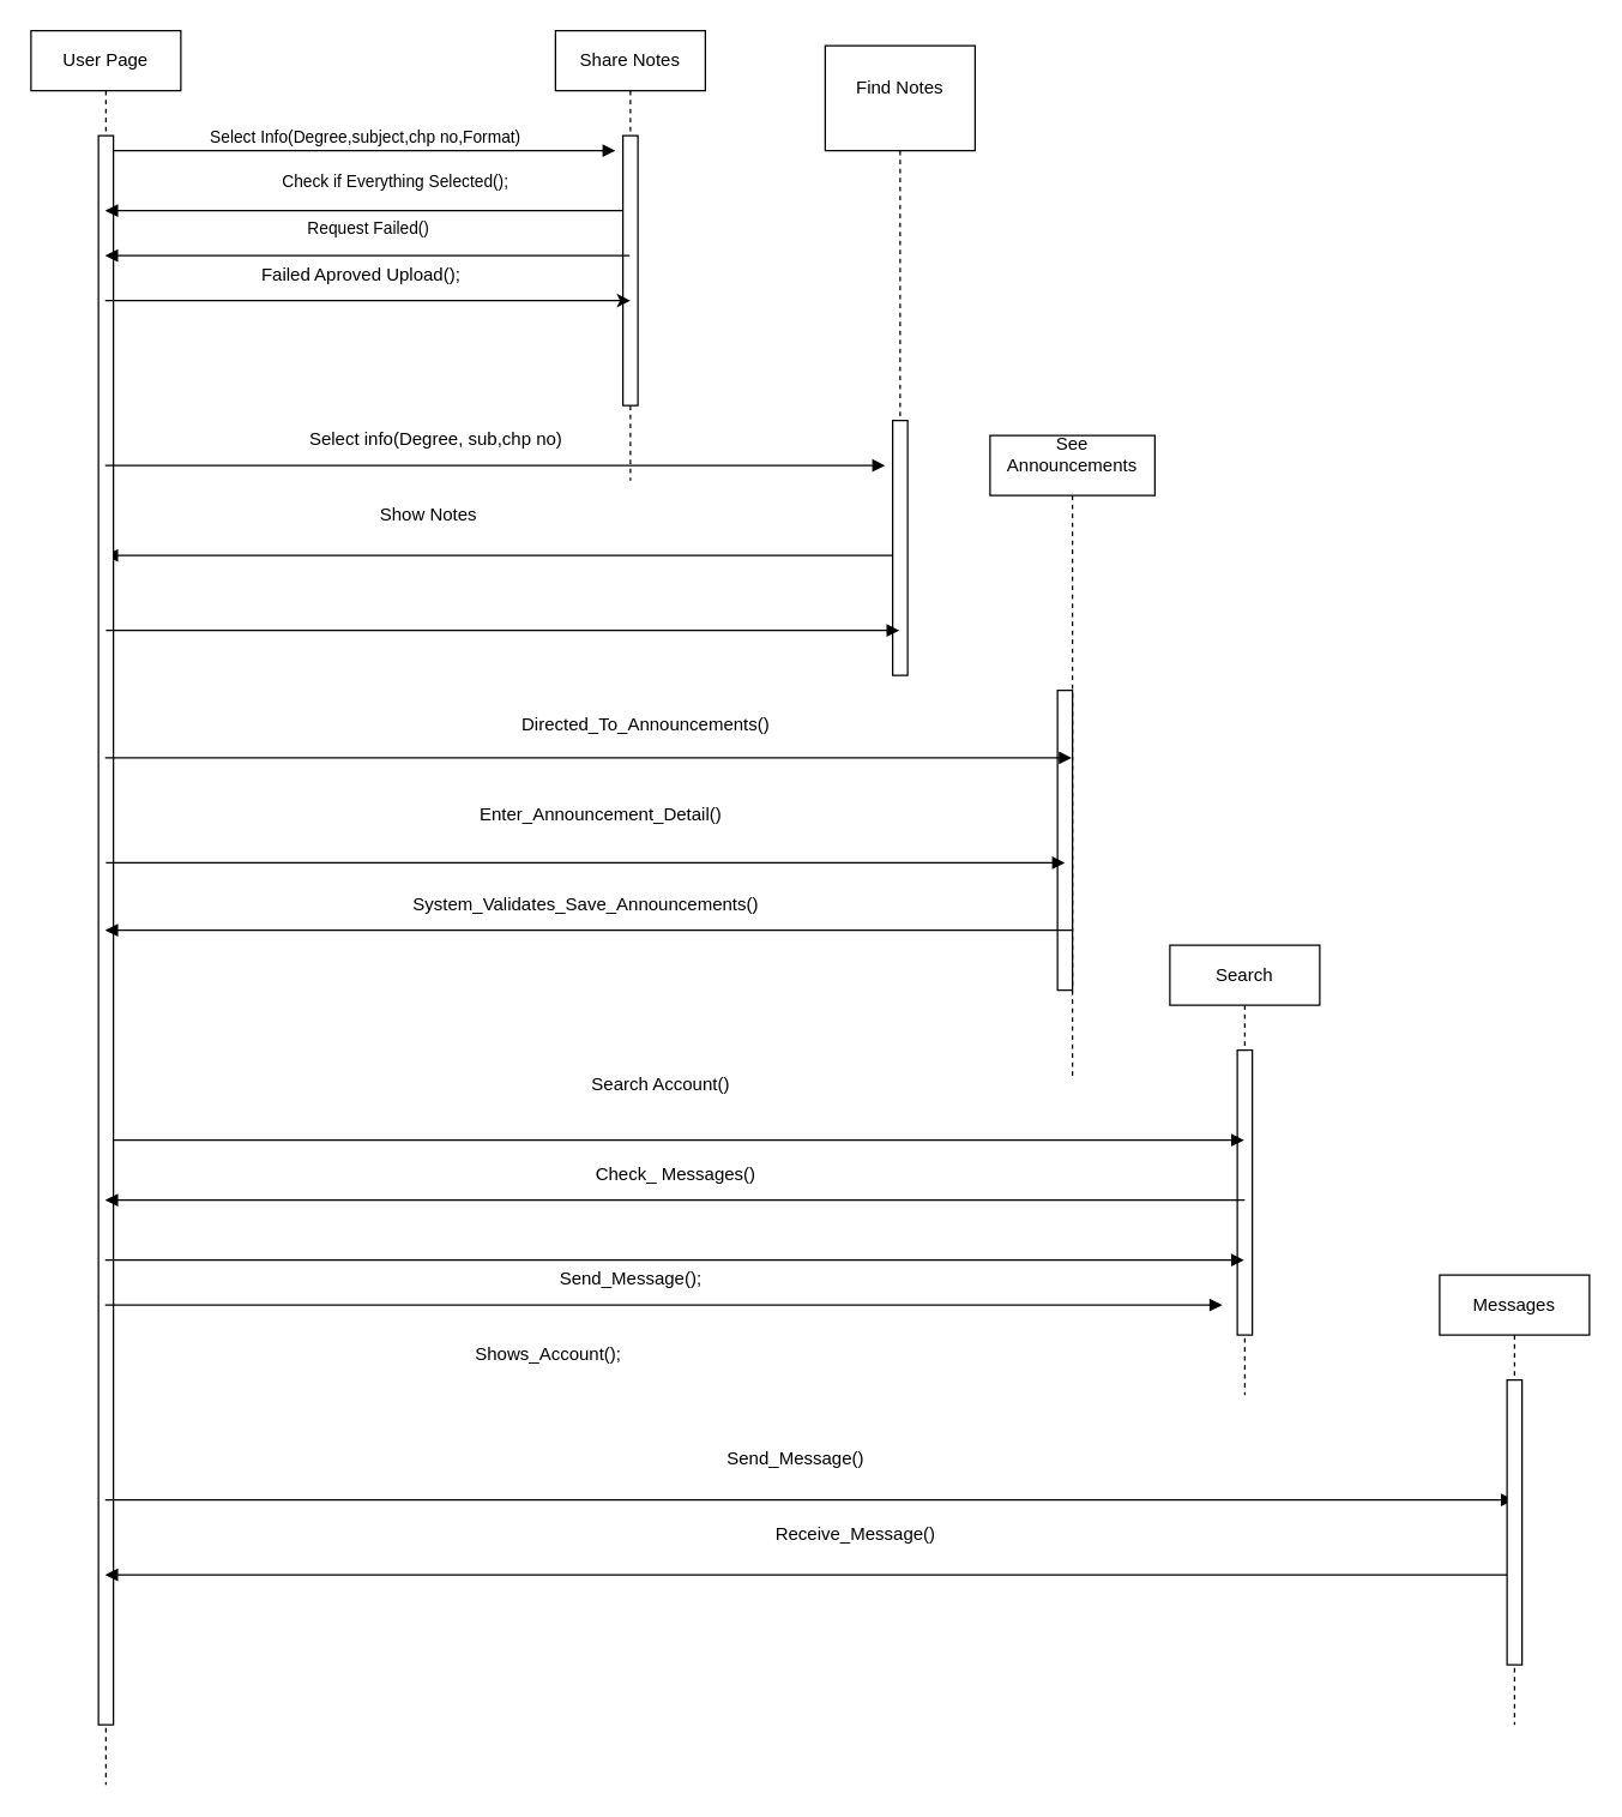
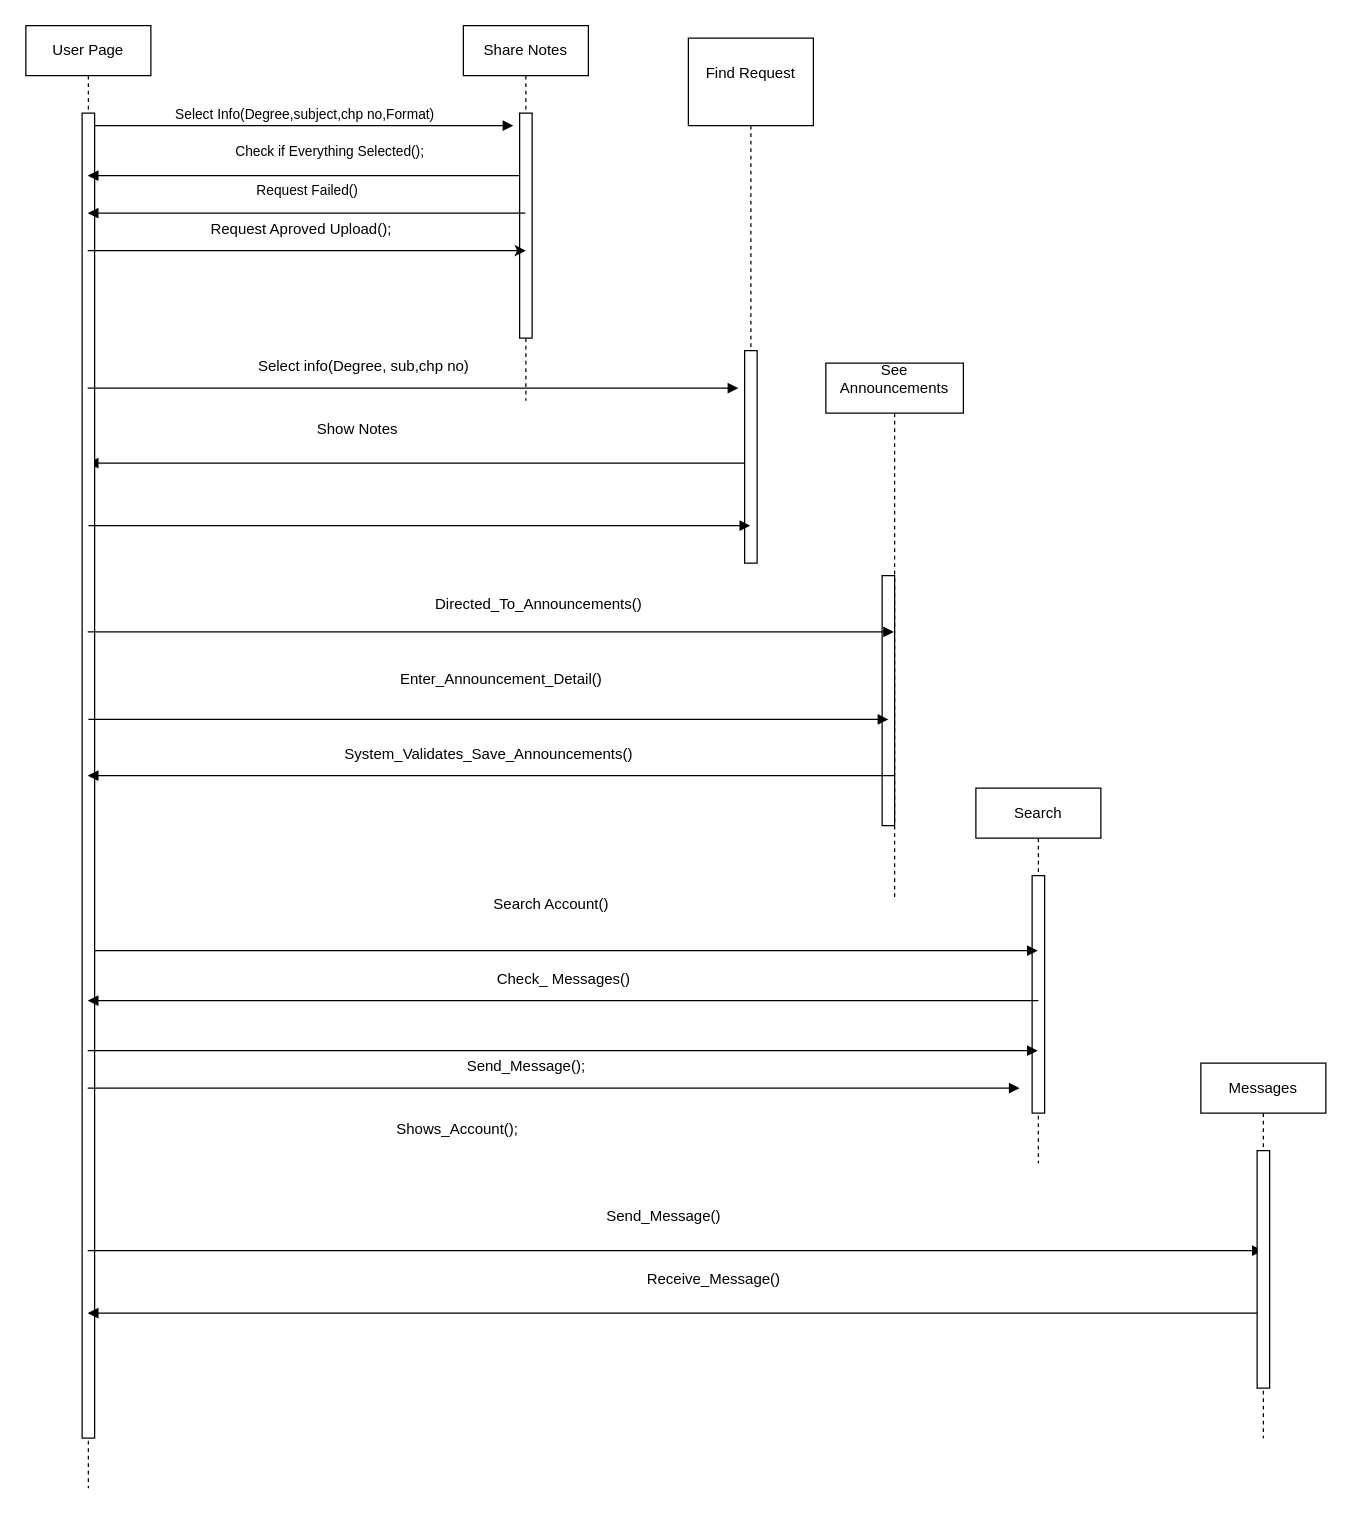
  <mxCell id="0" />
  <mxCell id="1" parent="0" />
  <mxCell id="2" value="" style="html=1;verticalAlign=bottom;endArrow=block;edgeStyle=elbowEdgeStyle;elbow=vertical;curved=0;rounded=0;" edge="1" parent="1" source="12" target="3"><mxGeometry relative="1" as="geometry"><mxPoint x="520" y="350" as="sourcePoint" /><Array as="points"><mxPoint x="310" y="370" /></Array><mxPoint x="150" y="434" as="targetPoint" /></mxGeometry></mxCell>
  <mxCell id="3" value="User Page" style="shape=umlLifeline;perimeter=lifelinePerimeter;whiteSpace=wrap;html=1;container=0;dropTarget=0;collapsible=0;recursiveResize=0;outlineConnect=0;portConstraint=eastwest;newEdgeStyle={&quot;edgeStyle&quot;:&quot;elbowEdgeStyle&quot;,&quot;elbow&quot;:&quot;vertical&quot;,&quot;curved&quot;:0,&quot;rounded&quot;:0};" parent="1" vertex="1"><mxGeometry x="20" y="20" width="100" height="1170" as="geometry" /></mxCell>
  <mxCell id="4" value="" style="html=1;points=[];perimeter=orthogonalPerimeter;outlineConnect=0;targetShapes=umlLifeline;portConstraint=eastwest;newEdgeStyle={&quot;edgeStyle&quot;:&quot;elbowEdgeStyle&quot;,&quot;elbow&quot;:&quot;vertical&quot;,&quot;curved&quot;:0,&quot;rounded&quot;:0};" parent="3" vertex="1"><mxGeometry x="45" y="70" width="10" height="1060" as="geometry" /></mxCell>
  <mxCell id="5" value="Share Notes" style="shape=umlLifeline;perimeter=lifelinePerimeter;whiteSpace=wrap;html=1;container=0;dropTarget=0;collapsible=0;recursiveResize=0;outlineConnect=0;portConstraint=eastwest;newEdgeStyle={&quot;edgeStyle&quot;:&quot;elbowEdgeStyle&quot;,&quot;elbow&quot;:&quot;vertical&quot;,&quot;curved&quot;:0,&quot;rounded&quot;:0};size=40;" parent="1" vertex="1"><mxGeometry x="370" y="20" width="100" height="300" as="geometry" /></mxCell>
  <mxCell id="6" value="" style="html=1;points=[];perimeter=orthogonalPerimeter;outlineConnect=0;targetShapes=umlLifeline;portConstraint=eastwest;newEdgeStyle={&quot;edgeStyle&quot;:&quot;elbowEdgeStyle&quot;,&quot;elbow&quot;:&quot;vertical&quot;,&quot;curved&quot;:0,&quot;rounded&quot;:0};" parent="5" vertex="1"><mxGeometry x="45" y="70" width="10" height="180" as="geometry" /></mxCell>
  <mxCell id="7" value="Select Info(Degree,subject,chp no,Format)" style="html=1;verticalAlign=bottom;endArrow=block;edgeStyle=elbowEdgeStyle;elbow=vertical;curved=0;rounded=0;" parent="1" source="4" edge="1"><mxGeometry relative="1" as="geometry"><mxPoint x="465" y="110" as="sourcePoint" /><Array as="points" /><mxPoint x="410" y="100" as="targetPoint" /></mxGeometry></mxCell>
  <mxCell id="8" value="Check if Everything Selected();" style="html=1;verticalAlign=bottom;endArrow=block;edgeStyle=elbowEdgeStyle;elbow=vertical;curved=0;rounded=0;" parent="1" source="6" target="3" edge="1"><mxGeometry x="-0.118" y="-10" relative="1" as="geometry"><mxPoint x="445" y="140" as="sourcePoint" /><Array as="points"><mxPoint x="400" y="140" /></Array><mxPoint x="410" y="140" as="targetPoint" /><mxPoint as="offset" /></mxGeometry></mxCell>
  <mxCell id="9" value="Request Failed()" style="html=1;verticalAlign=bottom;endArrow=block;curved=0;rounded=0;" edge="1" parent="1" source="5" target="3"><mxGeometry y="-9" width="80" relative="1" as="geometry"><mxPoint x="430" y="169.5" as="sourcePoint" /><mxPoint x="350" y="169.5" as="targetPoint" /><mxPoint as="offset" /></mxGeometry></mxCell>
  <mxCell id="10" value="" style="edgeStyle=none;orthogonalLoop=1;jettySize=auto;html=1;rounded=0;" edge="1" parent="1" source="3" target="5"><mxGeometry width="100" relative="1" as="geometry"><mxPoint x="380" y="239" as="sourcePoint" /><mxPoint x="480" y="239" as="targetPoint" /><Array as="points"><mxPoint x="420" y="200" /></Array></mxGeometry></mxCell>
- <mxCell id="11" value="Failed Aproved Upload();" style="text;html=1;align=center;verticalAlign=middle;resizable=0;points=[];autosize=1;strokeColor=none;fillColor=none;" vertex="1" parent="1"><mxGeometry x="160" y="168" width="160" height="30" as="geometry" /></mxCell>
- <mxCell id="12" value="&lt;div&gt;Find Notes&lt;/div&gt;&lt;div&gt;&lt;br&gt;&lt;/div&gt;" style="shape=umlLifeline;perimeter=lifelinePerimeter;whiteSpace=wrap;html=1;container=0;dropTarget=0;collapsible=0;recursiveResize=0;outlineConnect=0;portConstraint=eastwest;newEdgeStyle={&quot;edgeStyle&quot;:&quot;elbowEdgeStyle&quot;,&quot;elbow&quot;:&quot;vertical&quot;,&quot;curved&quot;:0,&quot;rounded&quot;:0};size=70;" vertex="1" parent="1"><mxGeometry x="550" y="30" width="100" height="400" as="geometry" /></mxCell>
+ <mxCell id="11" value="Request Aproved Upload();" style="text;html=1;align=center;verticalAlign=middle;resizable=0;points=[];autosize=1;strokeColor=none;fillColor=none;" vertex="1" parent="1"><mxGeometry x="160" y="168" width="160" height="30" as="geometry" /></mxCell>
+ <mxCell id="12" value="&lt;div&gt;Find Request&lt;/div&gt;&lt;div&gt;&lt;br&gt;&lt;/div&gt;" style="shape=umlLifeline;perimeter=lifelinePerimeter;whiteSpace=wrap;html=1;container=0;dropTarget=0;collapsible=0;recursiveResize=0;outlineConnect=0;portConstraint=eastwest;newEdgeStyle={&quot;edgeStyle&quot;:&quot;elbowEdgeStyle&quot;,&quot;elbow&quot;:&quot;vertical&quot;,&quot;curved&quot;:0,&quot;rounded&quot;:0};size=70;" vertex="1" parent="1"><mxGeometry x="550" y="30" width="100" height="400" as="geometry" /></mxCell>
  <mxCell id="13" value="" style="html=1;points=[];perimeter=orthogonalPerimeter;outlineConnect=0;targetShapes=umlLifeline;portConstraint=eastwest;newEdgeStyle={&quot;edgeStyle&quot;:&quot;elbowEdgeStyle&quot;,&quot;elbow&quot;:&quot;vertical&quot;,&quot;curved&quot;:0,&quot;rounded&quot;:0};" vertex="1" parent="12"><mxGeometry x="45" y="250" width="10" height="170" as="geometry" /></mxCell>
  <mxCell id="14" value="&lt;div&gt;See Announcements&lt;/div&gt;&lt;div&gt;&lt;br&gt;&lt;/div&gt;" style="shape=umlLifeline;perimeter=lifelinePerimeter;whiteSpace=wrap;html=1;container=0;dropTarget=0;collapsible=0;recursiveResize=0;outlineConnect=0;portConstraint=eastwest;newEdgeStyle={&quot;edgeStyle&quot;:&quot;elbowEdgeStyle&quot;,&quot;elbow&quot;:&quot;vertical&quot;,&quot;curved&quot;:0,&quot;rounded&quot;:0};" vertex="1" parent="1"><mxGeometry x="660" y="290" width="110" height="430" as="geometry" /></mxCell>
  <mxCell id="15" value="" style="html=1;points=[];perimeter=orthogonalPerimeter;outlineConnect=0;targetShapes=umlLifeline;portConstraint=eastwest;newEdgeStyle={&quot;edgeStyle&quot;:&quot;elbowEdgeStyle&quot;,&quot;elbow&quot;:&quot;vertical&quot;,&quot;curved&quot;:0,&quot;rounded&quot;:0};" vertex="1" parent="14"><mxGeometry x="45" y="170" width="10" height="200" as="geometry" /></mxCell>
  <mxCell id="16" value="Search" style="shape=umlLifeline;perimeter=lifelinePerimeter;whiteSpace=wrap;html=1;container=0;dropTarget=0;collapsible=0;recursiveResize=0;outlineConnect=0;portConstraint=eastwest;newEdgeStyle={&quot;edgeStyle&quot;:&quot;elbowEdgeStyle&quot;,&quot;elbow&quot;:&quot;vertical&quot;,&quot;curved&quot;:0,&quot;rounded&quot;:0};" vertex="1" parent="1"><mxGeometry x="780" y="630" width="100" height="300" as="geometry" /></mxCell>
  <mxCell id="17" value="" style="html=1;points=[];perimeter=orthogonalPerimeter;outlineConnect=0;targetShapes=umlLifeline;portConstraint=eastwest;newEdgeStyle={&quot;edgeStyle&quot;:&quot;elbowEdgeStyle&quot;,&quot;elbow&quot;:&quot;vertical&quot;,&quot;curved&quot;:0,&quot;rounded&quot;:0};" vertex="1" parent="16"><mxGeometry x="45" y="70" width="10" height="190" as="geometry" /></mxCell>
  <mxCell id="18" value="" style="html=1;verticalAlign=bottom;endArrow=block;edgeStyle=elbowEdgeStyle;elbow=vertical;curved=0;rounded=0;" edge="1" parent="1" source="3"><mxGeometry relative="1" as="geometry"><mxPoint x="470" y="310" as="sourcePoint" /><Array as="points" /><mxPoint x="590" y="310" as="targetPoint" /></mxGeometry></mxCell>
  <mxCell id="19" value="" style="html=1;verticalAlign=bottom;endArrow=block;edgeStyle=elbowEdgeStyle;elbow=horizontal;curved=0;rounded=0;" edge="1" parent="1"><mxGeometry relative="1" as="geometry"><mxPoint x="70" y="575" as="sourcePoint" /><Array as="points" /><mxPoint x="710" y="575" as="targetPoint" /></mxGeometry></mxCell>
  <mxCell id="20" value="" style="html=1;verticalAlign=bottom;endArrow=block;edgeStyle=elbowEdgeStyle;elbow=vertical;curved=0;rounded=0;" edge="1" parent="1" source="3" target="38"><mxGeometry relative="1" as="geometry"><mxPoint x="570" y="1000" as="sourcePoint" /><Array as="points" /><mxPoint x="690" y="1000" as="targetPoint" /></mxGeometry></mxCell>
  <mxCell id="21" value="" style="html=1;verticalAlign=bottom;endArrow=block;edgeStyle=elbowEdgeStyle;elbow=vertical;curved=0;rounded=0;" edge="1" parent="1" source="3" target="14"><mxGeometry relative="1" as="geometry"><mxPoint x="400" y="530" as="sourcePoint" /><Array as="points" /><mxPoint x="520" y="530" as="targetPoint" /></mxGeometry></mxCell>
  <mxCell id="22" value="" style="html=1;verticalAlign=bottom;endArrow=block;edgeStyle=elbowEdgeStyle;elbow=vertical;curved=0;rounded=0;" edge="1" parent="1" target="12"><mxGeometry relative="1" as="geometry"><mxPoint x="70" y="420" as="sourcePoint" /><Array as="points" /><mxPoint x="529.5" y="420" as="targetPoint" /></mxGeometry></mxCell>
  <mxCell id="23" value="Select info(Degree, sub,chp no)" style="text;html=1;align=center;verticalAlign=middle;resizable=0;points=[];autosize=1;strokeColor=none;fillColor=none;" vertex="1" parent="1"><mxGeometry x="195" y="278" width="190" height="30" as="geometry" /></mxCell>
  <mxCell id="24" value="" style="html=1;verticalAlign=bottom;endArrow=block;edgeStyle=elbowEdgeStyle;elbow=vertical;curved=0;rounded=0;" edge="1" parent="1" source="14" target="3"><mxGeometry relative="1" as="geometry"><mxPoint x="550" y="610" as="sourcePoint" /><Array as="points"><mxPoint x="480" y="620" /></Array><mxPoint x="430" y="610" as="targetPoint" /></mxGeometry></mxCell>
  <mxCell id="25" value="" style="html=1;verticalAlign=bottom;endArrow=block;edgeStyle=elbowEdgeStyle;elbow=vertical;curved=0;rounded=0;" edge="1" parent="1" source="38" target="3"><mxGeometry relative="1" as="geometry"><mxPoint x="650" y="1080" as="sourcePoint" /><Array as="points"><mxPoint x="590" y="1050" /></Array><mxPoint x="320" y="1050" as="targetPoint" /></mxGeometry></mxCell>
  <mxCell id="26" value="" style="html=1;verticalAlign=bottom;endArrow=block;edgeStyle=elbowEdgeStyle;elbow=vertical;curved=0;rounded=0;" edge="1" parent="1" target="3"><mxGeometry relative="1" as="geometry"><mxPoint x="830" y="800" as="sourcePoint" /><Array as="points" /><mxPoint x="710" y="800" as="targetPoint" /></mxGeometry></mxCell>
  <mxCell id="27" value="Show Notes" style="text;html=1;align=center;verticalAlign=middle;resizable=0;points=[];autosize=1;strokeColor=none;fillColor=none;" vertex="1" parent="1"><mxGeometry x="240" y="328" width="90" height="30" as="geometry" /></mxCell>
  <mxCell id="28" value="Directed_To_Announcements()" style="text;html=1;align=center;verticalAlign=middle;resizable=0;points=[];autosize=1;strokeColor=none;fillColor=none;" vertex="1" parent="1"><mxGeometry x="335" y="468" width="190" height="30" as="geometry" /></mxCell>
  <mxCell id="29" value="Enter_Announcement_Detail()" style="text;html=1;align=center;verticalAlign=middle;resizable=0;points=[];autosize=1;strokeColor=none;fillColor=none;" vertex="1" parent="1"><mxGeometry x="310" y="528" width="180" height="30" as="geometry" /></mxCell>
  <mxCell id="30" value="" style="html=1;verticalAlign=bottom;endArrow=block;edgeStyle=elbowEdgeStyle;elbow=vertical;curved=0;rounded=0;" edge="1" parent="1" source="3"><mxGeometry relative="1" as="geometry"><mxPoint x="695" y="870" as="sourcePoint" /><Array as="points" /><mxPoint x="815" y="870" as="targetPoint" /></mxGeometry></mxCell>
  <mxCell id="31" value="" style="html=1;verticalAlign=bottom;endArrow=block;edgeStyle=elbowEdgeStyle;elbow=vertical;curved=0;rounded=0;" edge="1" parent="1" target="16"><mxGeometry relative="1" as="geometry"><mxPoint x="75" y="760" as="sourcePoint" /><Array as="points" /><mxPoint x="195" y="760" as="targetPoint" /></mxGeometry></mxCell>
  <mxCell id="32" value="" style="html=1;verticalAlign=bottom;endArrow=block;edgeStyle=elbowEdgeStyle;elbow=vertical;curved=0;rounded=0;" edge="1" parent="1" source="3" target="16"><mxGeometry relative="1" as="geometry"><mxPoint x="130" y="840" as="sourcePoint" /><Array as="points"><mxPoint x="340" y="840" /></Array><mxPoint x="535" y="840" as="targetPoint" /></mxGeometry></mxCell>
  <mxCell id="33" value="System_Validates_Save_Announcements()" style="text;html=1;align=center;verticalAlign=middle;resizable=0;points=[];autosize=1;strokeColor=none;fillColor=none;" vertex="1" parent="1"><mxGeometry x="265" y="588" width="250" height="30" as="geometry" /></mxCell>
  <mxCell id="34" value="Search Account()" style="text;html=1;align=center;verticalAlign=middle;resizable=0;points=[];autosize=1;strokeColor=none;fillColor=none;" vertex="1" parent="1"><mxGeometry x="385" y="708" width="110" height="30" as="geometry" /></mxCell>
  <mxCell id="35" value="Check_ Messages()" style="text;html=1;align=center;verticalAlign=middle;resizable=0;points=[];autosize=1;strokeColor=none;fillColor=none;" vertex="1" parent="1"><mxGeometry x="380" y="768" width="140" height="30" as="geometry" /></mxCell>
  <mxCell id="36" value="Shows_Account();" style="text;html=1;align=center;verticalAlign=middle;resizable=0;points=[];autosize=1;strokeColor=none;fillColor=none;" vertex="1" parent="1"><mxGeometry x="305" y="888" width="120" height="30" as="geometry" /></mxCell>
  <mxCell id="37" value="Send_Message();" style="text;html=1;align=center;verticalAlign=middle;resizable=0;points=[];autosize=1;strokeColor=none;fillColor=none;" vertex="1" parent="1"><mxGeometry x="360" y="838" width="120" height="30" as="geometry" /></mxCell>
  <mxCell id="38" value="Messages" style="shape=umlLifeline;perimeter=lifelinePerimeter;whiteSpace=wrap;html=1;container=0;dropTarget=0;collapsible=0;recursiveResize=0;outlineConnect=0;portConstraint=eastwest;newEdgeStyle={&quot;edgeStyle&quot;:&quot;elbowEdgeStyle&quot;,&quot;elbow&quot;:&quot;vertical&quot;,&quot;curved&quot;:0,&quot;rounded&quot;:0};" vertex="1" parent="1"><mxGeometry x="960" y="850" width="100" height="300" as="geometry" /></mxCell>
  <mxCell id="39" value="" style="html=1;points=[];perimeter=orthogonalPerimeter;outlineConnect=0;targetShapes=umlLifeline;portConstraint=eastwest;newEdgeStyle={&quot;edgeStyle&quot;:&quot;elbowEdgeStyle&quot;,&quot;elbow&quot;:&quot;vertical&quot;,&quot;curved&quot;:0,&quot;rounded&quot;:0};" vertex="1" parent="38"><mxGeometry x="45" y="70" width="10" height="190" as="geometry" /></mxCell>
  <mxCell id="40" value="Send_Message()" style="text;html=1;align=center;verticalAlign=middle;resizable=0;points=[];autosize=1;strokeColor=none;fillColor=none;" vertex="1" parent="1"><mxGeometry x="475" y="958" width="110" height="30" as="geometry" /></mxCell>
  <mxCell id="41" value="Receive_Message()" style="text;html=1;align=center;verticalAlign=middle;resizable=0;points=[];autosize=1;strokeColor=none;fillColor=none;" vertex="1" parent="1"><mxGeometry x="505" y="1008" width="130" height="30" as="geometry" /></mxCell>
